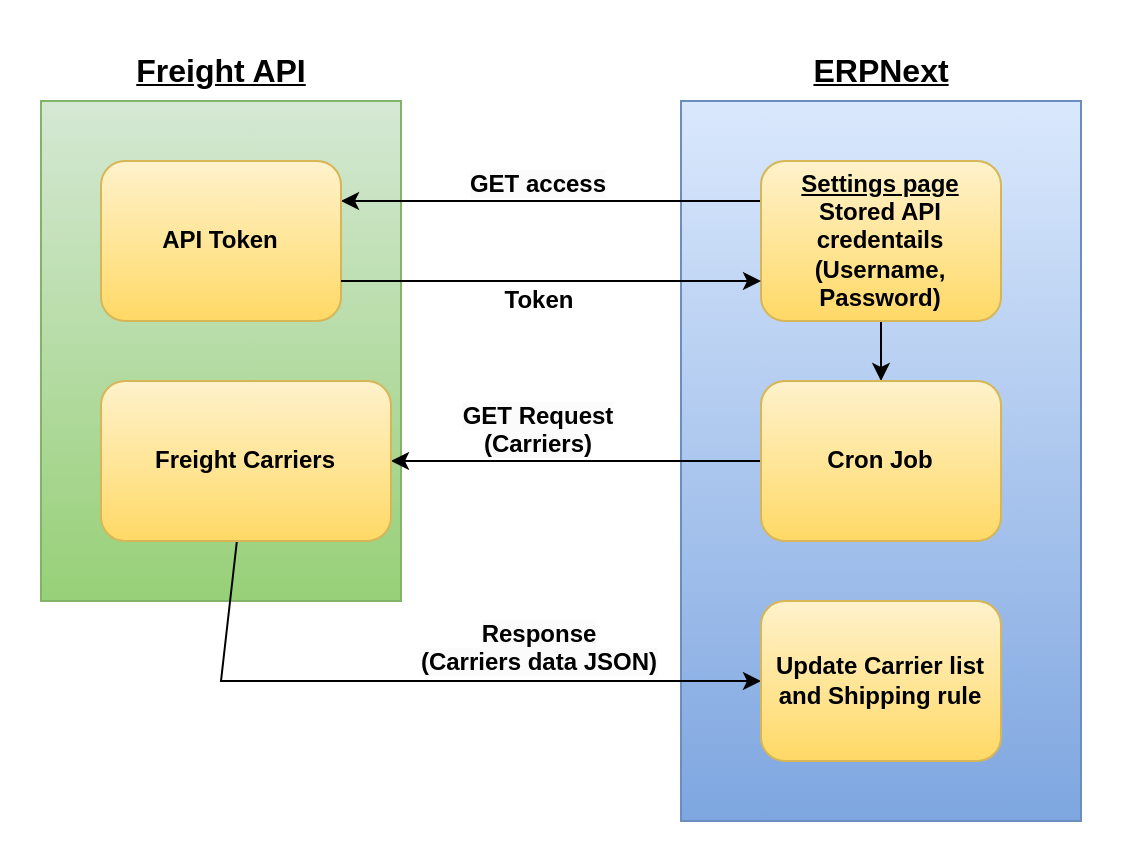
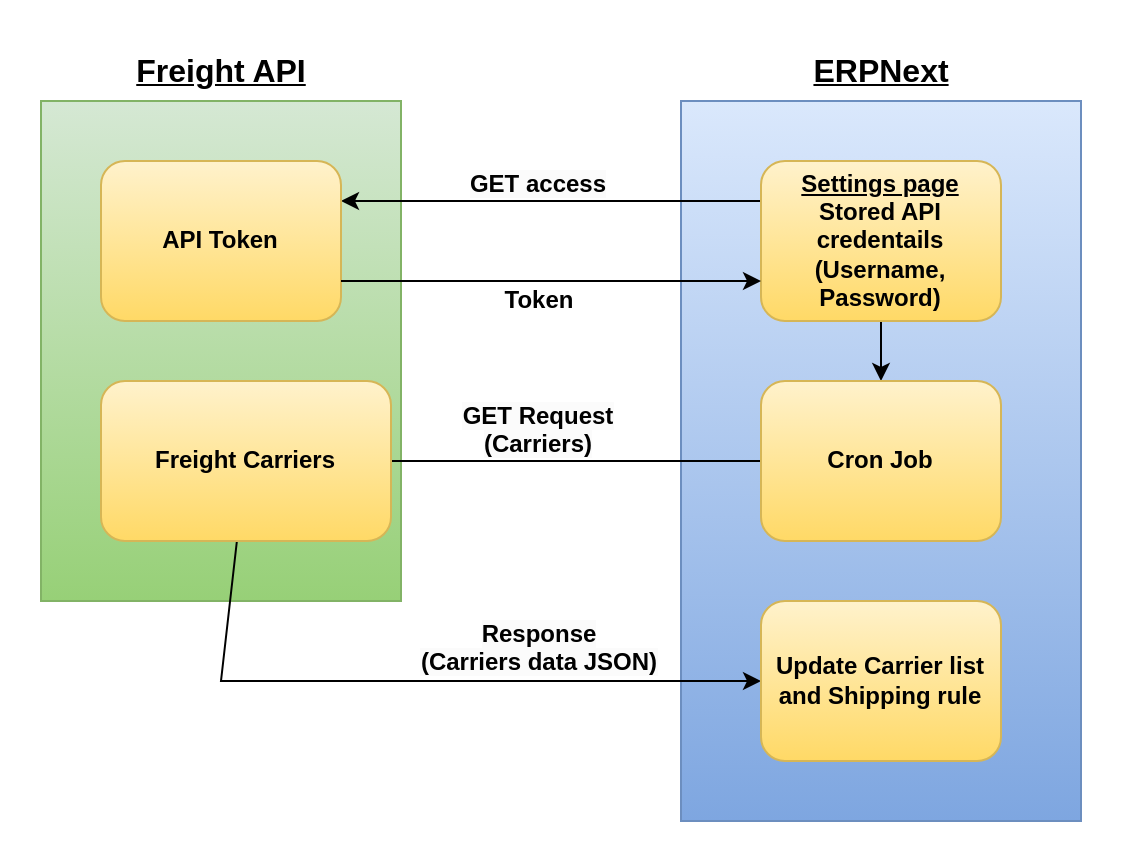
  <mxCell id="0" />
  <mxCell id="1" parent="0" />
  <mxCell id="2" value="" style="rounded=0;whiteSpace=wrap;html=1;fontStyle=1;fillColor=#d5e8d4;gradientColor=#97d077;strokeColor=#82b366;" vertex="1" parent="1"><mxGeometry x="20" y="50" width="180" height="250" as="geometry" /></mxCell>
  <mxCell id="3" value="" style="rounded=0;whiteSpace=wrap;html=1;fontStyle=1;fillColor=#dae8fc;gradientColor=#7ea6e0;strokeColor=#6c8ebf;" vertex="1" parent="1"><mxGeometry x="340" y="50" width="200" height="360" as="geometry" /></mxCell>
  <mxCell id="4" value="&lt;span style=&quot;font-size: 16px;&quot;&gt;&lt;span&gt;&lt;u&gt;ERPNext&lt;br&gt;&lt;/u&gt;&lt;/span&gt;&lt;/span&gt;" style="text;html=1;align=center;verticalAlign=middle;resizable=0;points=[];autosize=1;strokeColor=none;fillColor=none;fontStyle=1" vertex="1" parent="1"><mxGeometry x="395" y="20" width="90" height="30" as="geometry" /></mxCell>
  <mxCell id="5" style="edgeStyle=none;rounded=0;orthogonalLoop=1;jettySize=auto;html=1;fontStyle=1" edge="1" parent="1"><mxGeometry relative="1" as="geometry"><mxPoint x="380" y="100" as="sourcePoint" /><mxPoint x="170" y="100" as="targetPoint" /></mxGeometry></mxCell>
  <mxCell id="6" value="API Token" style="rounded=1;whiteSpace=wrap;html=1;fontStyle=1;fillColor=#fff2cc;gradientColor=#ffd966;strokeColor=#d6b656;" vertex="1" parent="1"><mxGeometry x="50" y="80" width="120" height="80" as="geometry" /></mxCell>
  <mxCell id="7" value="" style="edgeStyle=none;rounded=0;orthogonalLoop=1;jettySize=auto;html=1;fontStyle=1" edge="1" parent="1" source="8" target="10"><mxGeometry relative="1" as="geometry" /></mxCell>
  <mxCell id="8" value="&lt;span&gt;&lt;u&gt;Settings page&lt;/u&gt;&lt;/span&gt;&lt;br&gt;Stored API credentails&lt;br&gt;(Username, Password)" style="rounded=1;whiteSpace=wrap;html=1;fontStyle=1;fillColor=#fff2cc;gradientColor=#ffd966;strokeColor=#d6b656;" vertex="1" parent="1"><mxGeometry x="380" y="80" width="120" height="80" as="geometry" /></mxCell>
- <mxCell id="9" style="edgeStyle=none;rounded=0;orthogonalLoop=1;jettySize=auto;html=1;exitX=0;exitY=0.5;exitDx=0;exitDy=0;fontStyle=1" edge="1" parent="1" source="10" target="13"><mxGeometry relative="1" as="geometry" /></mxCell>
+ <mxCell id="9" style="edgeStyle=none;rounded=0;orthogonalLoop=1;jettySize=auto;html=1;exitX=0;exitY=0.5;exitDx=0;exitDy=0;fontStyle=1;endArrow=none;" edge="1" parent="1" source="10" target="13"><mxGeometry relative="1" as="geometry" /></mxCell>
  <mxCell id="10" value="Cron Job" style="rounded=1;whiteSpace=wrap;html=1;fontStyle=1;fillColor=#fff2cc;gradientColor=#ffd966;strokeColor=#d6b656;" vertex="1" parent="1"><mxGeometry x="380" y="190" width="120" height="80" as="geometry" /></mxCell>
  <mxCell id="11" value="&lt;span style=&quot;color: rgb(0, 0, 0); font-family: Helvetica; font-size: 12px; font-style: normal; font-variant-ligatures: normal; font-variant-caps: normal; letter-spacing: normal; orphans: 2; text-indent: 0px; text-transform: none; widows: 2; word-spacing: 0px; -webkit-text-stroke-width: 0px; background-color: rgb(251, 251, 251); text-decoration-thickness: initial; text-decoration-style: initial; text-decoration-color: initial; float: none; display: inline !important;&quot;&gt;GET Request&lt;br&gt;(Carriers)&lt;/span&gt;" style="text;whiteSpace=wrap;html=1;fontStyle=1;align=center;" vertex="1" parent="1"><mxGeometry x="219" y="194" width="100" height="40" as="geometry" /></mxCell>
  <mxCell id="12" style="edgeStyle=none;rounded=0;orthogonalLoop=1;jettySize=auto;html=1;entryX=0;entryY=0.5;entryDx=0;entryDy=0;fontStyle=1" edge="1" parent="1" source="13" target="14"><mxGeometry relative="1" as="geometry"><Array as="points"><mxPoint x="110" y="340" /></Array></mxGeometry></mxCell>
  <mxCell id="13" value="Freight Carriers" style="rounded=1;whiteSpace=wrap;html=1;fontStyle=1;fillColor=#fff2cc;gradientColor=#ffd966;strokeColor=#d6b656;" vertex="1" parent="1"><mxGeometry x="50" y="190" width="145" height="80" as="geometry" /></mxCell>
  <mxCell id="14" value="" style="rounded=1;whiteSpace=wrap;html=1;fontStyle=1;fillColor=#fff2cc;gradientColor=#ffd966;strokeColor=#d6b656;" vertex="1" parent="1"><mxGeometry x="380" y="300" width="120" height="80" as="geometry" /></mxCell>
  <mxCell id="15" value="&lt;span style=&quot;color: rgb(0, 0, 0); font-family: Helvetica; font-size: 12px; font-style: normal; font-variant-ligatures: normal; font-variant-caps: normal; letter-spacing: normal; orphans: 2; text-indent: 0px; text-transform: none; widows: 2; word-spacing: 0px; -webkit-text-stroke-width: 0px; background-color: rgb(251, 251, 251); text-decoration-thickness: initial; text-decoration-style: initial; text-decoration-color: initial; float: none; display: inline !important;&quot;&gt;Response&lt;br&gt;(Carriers data JSON)&lt;/span&gt;" style="text;whiteSpace=wrap;html=1;fontStyle=1;align=center;" vertex="1" parent="1"><mxGeometry x="208.5" y="303" width="121" height="40" as="geometry" /></mxCell>
  <mxCell id="16" value="&lt;span style=&quot;font-size: 16px;&quot;&gt;&lt;span&gt;&lt;u&gt;Freight API&lt;br&gt;&lt;/u&gt;&lt;/span&gt;&lt;/span&gt;" style="text;html=1;align=center;verticalAlign=middle;resizable=0;points=[];autosize=1;strokeColor=none;fillColor=none;fontStyle=1" vertex="1" parent="1"><mxGeometry x="50" y="20" width="120" height="30" as="geometry" /></mxCell>
  <mxCell id="17" style="edgeStyle=none;rounded=0;orthogonalLoop=1;jettySize=auto;html=1;fontStyle=1" edge="1" parent="1"><mxGeometry relative="1" as="geometry"><mxPoint x="170" y="140" as="sourcePoint" /><mxPoint x="380" y="140" as="targetPoint" /></mxGeometry></mxCell>
  <mxCell id="18" value="&lt;span style=&quot;color: rgb(0, 0, 0); font-family: Helvetica; font-size: 12px; font-style: normal; font-variant-ligatures: normal; font-variant-caps: normal; letter-spacing: normal; orphans: 2; text-indent: 0px; text-transform: none; widows: 2; word-spacing: 0px; -webkit-text-stroke-width: 0px; background-color: rgb(251, 251, 251); text-decoration-thickness: initial; text-decoration-style: initial; text-decoration-color: initial; float: none; display: inline !important;&quot;&gt;GET access&lt;br&gt;&lt;/span&gt;" style="text;whiteSpace=wrap;html=1;fontStyle=1;align=center;" vertex="1" parent="1"><mxGeometry x="229" y="78" width="80" height="20" as="geometry" /></mxCell>
  <mxCell id="19" value="Token" style="text;html=1;align=center;verticalAlign=middle;resizable=0;points=[];autosize=1;strokeColor=none;fillColor=none;fontStyle=1" vertex="1" parent="1"><mxGeometry x="239" y="135" width="60" height="30" as="geometry" /></mxCell>
  <mxCell id="20" value="Update Carrier list and Shipping rule" style="text;html=1;align=center;verticalAlign=middle;whiteSpace=wrap;rounded=0;fillColor=none;strokeColor=none;shadow=0;fontStyle=1" vertex="1" parent="1"><mxGeometry x="385" y="325" width="110" height="30" as="geometry" /></mxCell>
